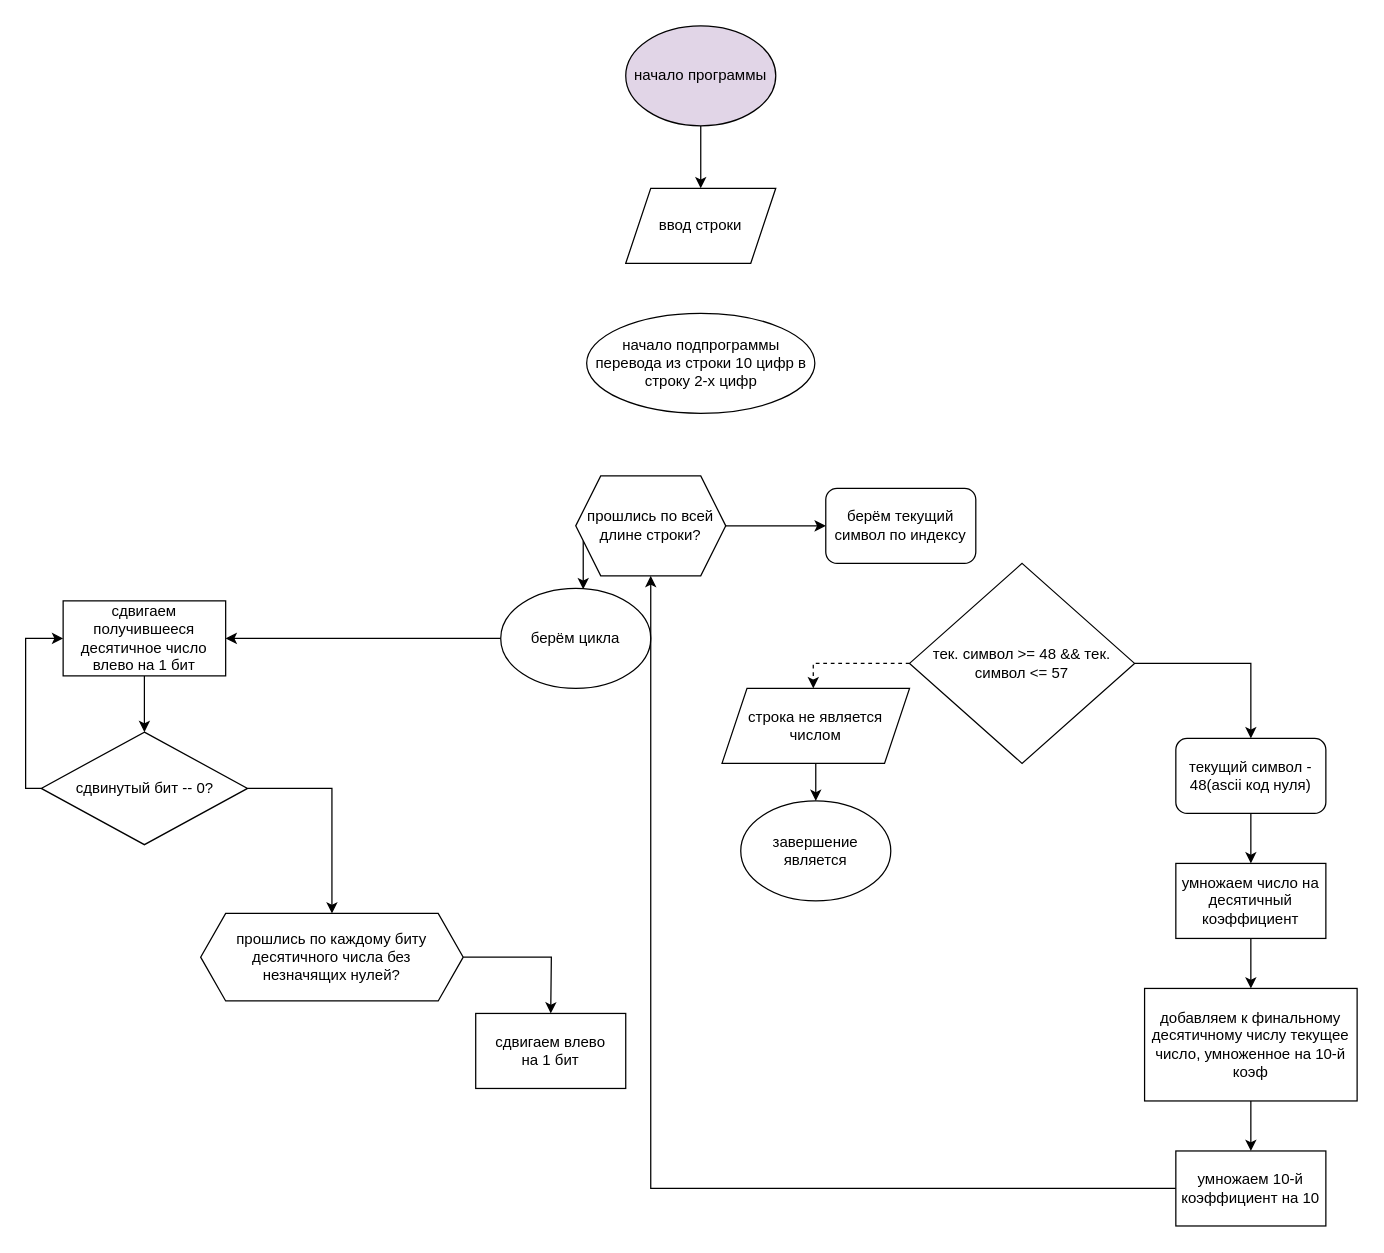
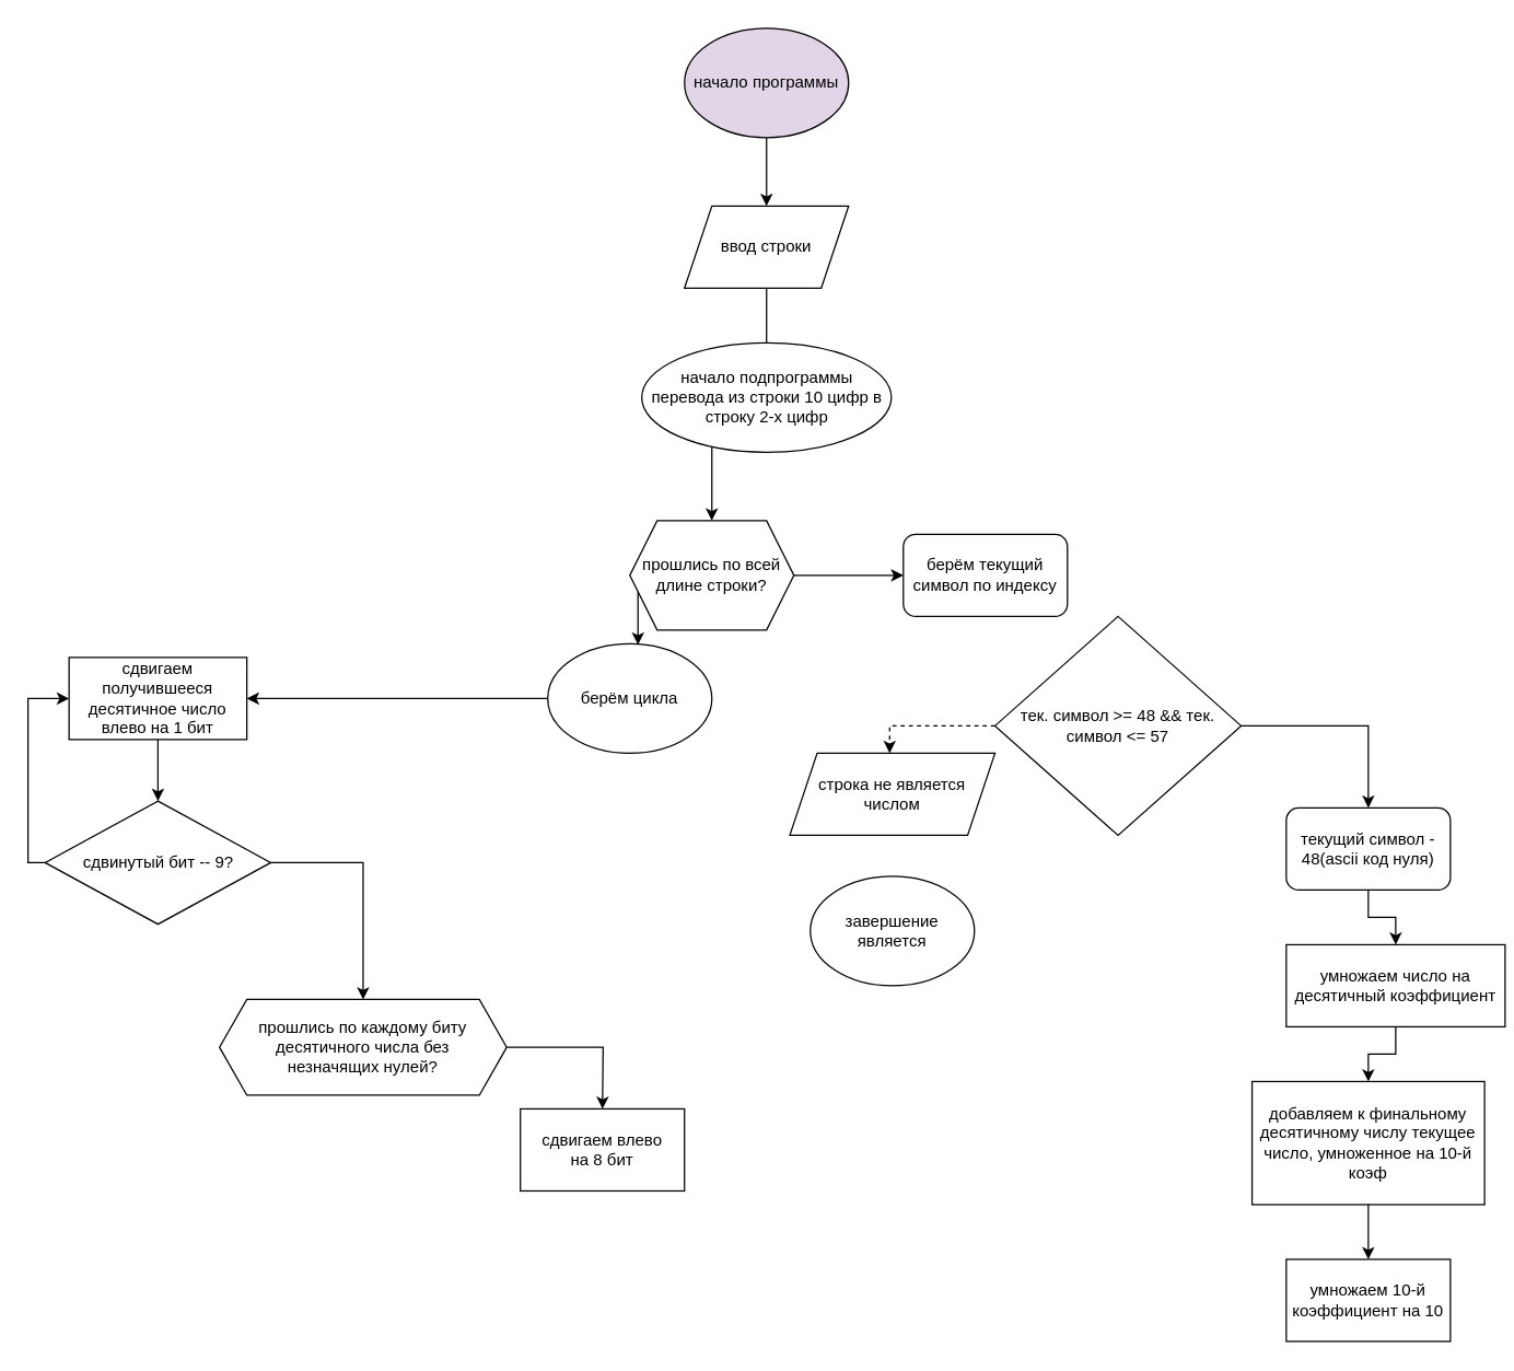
  <mxCell id="0" />
  <mxCell id="1" parent="0" />
+ <mxCell id="2" style="edgeStyle=orthogonalEdgeStyle;rounded=0;orthogonalLoop=1;jettySize=auto;html=1;entryX=0.5;entryY=0;entryDx=0;entryDy=0;" parent="1" source="3" target="6" edge="1"><mxGeometry relative="1" as="geometry"><mxPoint x="614" y="370" as="targetPoint" /></mxGeometry></mxCell>
  <mxCell id="3" value="ввод строки" style="shape=parallelogram;perimeter=parallelogramPerimeter;whiteSpace=wrap;html=1;fixedSize=1;" parent="1" vertex="1"><mxGeometry x="500" y="150" width="120" height="60" as="geometry" /></mxCell>
  <mxCell id="4" style="edgeStyle=orthogonalEdgeStyle;rounded=0;orthogonalLoop=1;jettySize=auto;html=1;entryX=0.55;entryY=0.009;entryDx=0;entryDy=0;entryPerimeter=0;" edge="1" parent="1" source="6" target="10"><mxGeometry relative="1" as="geometry"><mxPoint x="450" y="420" as="targetPoint" /><Array as="points"><mxPoint x="466" y="420" /></Array></mxGeometry></mxCell>
  <mxCell id="5" style="edgeStyle=orthogonalEdgeStyle;rounded=0;orthogonalLoop=1;jettySize=auto;html=1;" edge="1" parent="1" source="6" target="23"><mxGeometry relative="1" as="geometry" /></mxCell>
  <mxCell id="6" value="прошлись по всей длине строки?" style="shape=hexagon;perimeter=hexagonPerimeter2;whiteSpace=wrap;html=1;fixedSize=1;" parent="1" vertex="1"><mxGeometry x="460" y="380" width="120" height="80" as="geometry" /></mxCell>
  <mxCell id="7" style="edgeStyle=orthogonalEdgeStyle;rounded=0;orthogonalLoop=1;jettySize=auto;html=1;" edge="1" parent="1" source="8" target="18"><mxGeometry relative="1" as="geometry" /></mxCell>
  <mxCell id="8" value="текущий символ - 48(ascii код нуля)" style="whiteSpace=wrap;html=1;rounded=1;" parent="1" vertex="1"><mxGeometry x="940" y="590" width="120" height="60" as="geometry" /></mxCell>
  <mxCell id="9" value="" style="edgeStyle=orthogonalEdgeStyle;rounded=0;orthogonalLoop=1;jettySize=auto;html=1;" edge="1" parent="1" source="10" target="25"><mxGeometry relative="1" as="geometry" /></mxCell>
  <mxCell id="10" value="берём цикла" style="ellipse;whiteSpace=wrap;html=1;" parent="1" vertex="1"><mxGeometry x="400" y="470" width="120" height="80" as="geometry" /></mxCell>
  <mxCell id="11" style="edgeStyle=orthogonalEdgeStyle;rounded=0;orthogonalLoop=1;jettySize=auto;html=1;entryX=0.5;entryY=0;entryDx=0;entryDy=0;" parent="1" source="13" target="8" edge="1"><mxGeometry relative="1" as="geometry"><mxPoint x="1000" y="530" as="targetPoint" /></mxGeometry></mxCell>
  <mxCell id="12" style="edgeStyle=orthogonalEdgeStyle;rounded=0;orthogonalLoop=1;jettySize=auto;html=1;dashed=1;" parent="1" source="13" target="15" edge="1"><mxGeometry relative="1" as="geometry"><mxPoint x="660" y="530" as="targetPoint" /><Array as="points"><mxPoint x="650" y="530" /></Array></mxGeometry></mxCell>
  <mxCell id="13" value="тек. символ &amp;gt;= 48 &amp;amp;&amp;amp; тек. символ &amp;lt;= 57" style="rhombus;whiteSpace=wrap;html=1;" parent="1" vertex="1"><mxGeometry x="727" y="450" width="180" height="160" as="geometry" /></mxCell>
- <mxCell id="14" style="edgeStyle=orthogonalEdgeStyle;rounded=0;orthogonalLoop=1;jettySize=auto;html=1;entryX=0.5;entryY=0;entryDx=0;entryDy=0;" parent="1" source="15" target="16" edge="1"><mxGeometry relative="1" as="geometry" /></mxCell>
  <mxCell id="15" value="строка не является числом" style="shape=parallelogram;perimeter=parallelogramPerimeter;whiteSpace=wrap;html=1;fixedSize=1;" parent="1" vertex="1"><mxGeometry x="577" y="550" width="150" height="60" as="geometry" /></mxCell>
  <mxCell id="16" value="завершение является" style="ellipse;whiteSpace=wrap;html=1;" parent="1" vertex="1"><mxGeometry x="592" y="640" width="120" height="80" as="geometry" /></mxCell>
  <mxCell id="17" style="edgeStyle=orthogonalEdgeStyle;rounded=0;orthogonalLoop=1;jettySize=auto;html=1;" edge="1" parent="1" source="18" target="20"><mxGeometry relative="1" as="geometry" /></mxCell>
- <mxCell id="18" value="умножаем число на десятичный коэффициент" style="rounded=0;whiteSpace=wrap;html=1;" vertex="1" parent="1"><mxGeometry x="940" y="690" width="120" height="60" as="geometry" /></mxCell>
+ <mxCell id="18" value="умножаем число на десятичный коэффициент" style="rounded=0;whiteSpace=wrap;html=1;" vertex="1" parent="1"><mxGeometry x="940" y="690" width="160" height="60" as="geometry" /></mxCell>
  <mxCell id="19" style="edgeStyle=orthogonalEdgeStyle;rounded=0;orthogonalLoop=1;jettySize=auto;html=1;" edge="1" parent="1" source="20" target="22"><mxGeometry relative="1" as="geometry" /></mxCell>
  <mxCell id="20" value="добавляем к финальному десятичному числу текущее число, умноженное на 10-й коэф" style="rounded=0;whiteSpace=wrap;html=1;" vertex="1" parent="1"><mxGeometry x="915" y="790" width="170" height="90" as="geometry" /></mxCell>
- <mxCell id="21" style="edgeStyle=orthogonalEdgeStyle;rounded=0;orthogonalLoop=1;jettySize=auto;html=1;entryX=0.5;entryY=1;entryDx=0;entryDy=0;" edge="1" parent="1" source="22" target="6"><mxGeometry relative="1" as="geometry"><mxPoint x="830" y="950" as="targetPoint" /></mxGeometry></mxCell>
  <mxCell id="22" value="умножаем 10-й коэффициент на 10" style="rounded=0;whiteSpace=wrap;html=1;" vertex="1" parent="1"><mxGeometry x="940" y="920" width="120" height="60" as="geometry" /></mxCell>
  <mxCell id="23" value="берём текущий символ по индексу" style="whiteSpace=wrap;html=1;rounded=1;" vertex="1" parent="1"><mxGeometry x="660" y="390" width="120" height="60" as="geometry" /></mxCell>
  <mxCell id="24" value="" style="edgeStyle=orthogonalEdgeStyle;rounded=0;orthogonalLoop=1;jettySize=auto;html=1;" edge="1" parent="1" source="25" target="28"><mxGeometry relative="1" as="geometry" /></mxCell>
  <mxCell id="25" value="сдвигаем получившееся десятичное число влево на 1 бит" style="whiteSpace=wrap;html=1;" vertex="1" parent="1"><mxGeometry x="50" y="480" width="130" height="60" as="geometry" /></mxCell>
  <mxCell id="26" style="edgeStyle=orthogonalEdgeStyle;rounded=0;orthogonalLoop=1;jettySize=auto;html=1;entryX=0;entryY=0.5;entryDx=0;entryDy=0;" edge="1" parent="1" source="28" target="25"><mxGeometry relative="1" as="geometry"><mxPoint x="110" y="510" as="targetPoint" /><Array as="points"><mxPoint x="20" y="630" /><mxPoint x="20" y="510" /></Array></mxGeometry></mxCell>
  <mxCell id="27" style="edgeStyle=orthogonalEdgeStyle;rounded=0;orthogonalLoop=1;jettySize=auto;html=1;" edge="1" parent="1" source="28" target="30"><mxGeometry relative="1" as="geometry"><Array as="points"><mxPoint x="265" y="630" /></Array></mxGeometry></mxCell>
- <mxCell id="28" value="сдвинутый бит -- 0?" style="rhombus;whiteSpace=wrap;html=1;" vertex="1" parent="1"><mxGeometry x="32.5" y="585" width="165" height="90" as="geometry" /></mxCell>
+ <mxCell id="28" value="сдвинутый бит -- 9?" style="rhombus;whiteSpace=wrap;html=1;" vertex="1" parent="1"><mxGeometry x="32.5" y="585" width="165" height="90" as="geometry" /></mxCell>
  <mxCell id="29" style="edgeStyle=orthogonalEdgeStyle;rounded=0;orthogonalLoop=1;jettySize=auto;html=1;" edge="1" parent="1" source="30"><mxGeometry relative="1" as="geometry"><mxPoint x="440" y="810" as="targetPoint" /></mxGeometry></mxCell>
  <mxCell id="30" value="&lt;div&gt;прошлись по каждому биту десятичного числа без&lt;/div&gt;&lt;div&gt;незначящих нулей?&lt;/div&gt;" style="shape=hexagon;perimeter=hexagonPerimeter2;whiteSpace=wrap;html=1;fixedSize=1;" vertex="1" parent="1"><mxGeometry x="160" y="730" width="210" height="70" as="geometry" /></mxCell>
  <mxCell id="31" value="начало подпрограммы перевода из строки 10 цифр в строку 2-х цифр" style="ellipse;whiteSpace=wrap;html=1;" vertex="1" parent="1"><mxGeometry x="468.75" y="250" width="182.5" height="80" as="geometry" /></mxCell>
  <mxCell id="32" style="edgeStyle=orthogonalEdgeStyle;rounded=0;orthogonalLoop=1;jettySize=auto;html=1;" edge="1" parent="1" source="33" target="3"><mxGeometry relative="1" as="geometry" /></mxCell>
  <mxCell id="33" value="начало программы" style="ellipse;whiteSpace=wrap;html=1;fillColor=#e1d5e7;" vertex="1" parent="1"><mxGeometry x="500" y="20" width="120" height="80" as="geometry" /></mxCell>
- <mxCell id="34" value="&lt;div&gt;сдвигаем влево&lt;/div&gt;&lt;div&gt;на 1 бит&lt;/div&gt;" style="rounded=0;whiteSpace=wrap;html=1;" vertex="1" parent="1"><mxGeometry x="380" y="810" width="120" height="60" as="geometry" /></mxCell>
+ <mxCell id="34" value="&lt;div&gt;сдвигаем влево&lt;/div&gt;&lt;div&gt;на 8 бит&lt;/div&gt;" style="rounded=0;whiteSpace=wrap;html=1;" vertex="1" parent="1"><mxGeometry x="380" y="810" width="120" height="60" as="geometry" /></mxCell>
